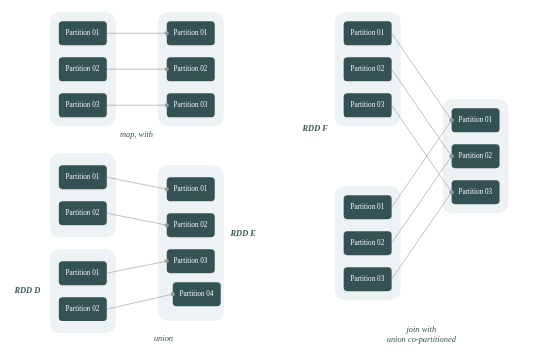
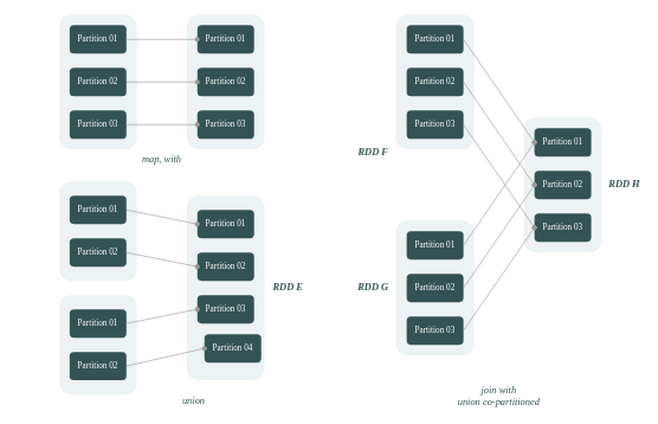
  <mxCell id="0" />
  <mxCell id="1" parent="0" />
  <mxCell id="2" value="" style="rounded=1;whiteSpace=wrap;html=1;fontFamily=Tahoma;fontSize=12;fontColor=#345253;strokeWidth=2;fillColor=#EDF2F4;strokeColor=none;" parent="1" vertex="1"><mxGeometry x="737" y="165" width="110" height="190" as="geometry" /></mxCell>
  <mxCell id="3" value="" style="rounded=1;whiteSpace=wrap;html=1;fontFamily=Tahoma;fontSize=12;fontColor=#345253;strokeWidth=2;fillColor=#EDF2F4;strokeColor=none;" parent="1" vertex="1"><mxGeometry x="262" y="275" width="110" height="260" as="geometry" /></mxCell>
  <mxCell id="4" value="" style="rounded=1;whiteSpace=wrap;html=1;fontFamily=Tahoma;fontSize=12;fontColor=#345253;strokeWidth=2;fillColor=#EDF2F4;strokeColor=none;" parent="1" vertex="1"><mxGeometry x="262" y="20" width="110" height="190" as="geometry" /></mxCell>
  <mxCell id="5" value="" style="rounded=1;whiteSpace=wrap;html=1;fontFamily=Tahoma;fontSize=12;fontColor=#345253;strokeWidth=2;fillColor=#EDF2F4;strokeColor=none;" parent="1" vertex="1"><mxGeometry x="82" y="20" width="110" height="190" as="geometry" /></mxCell>
  <mxCell id="6" value="&lt;font color=&quot;#ffffff&quot;&gt;Partition 01&lt;/font&gt;" style="rounded=1;whiteSpace=wrap;html=1;fontFamily=Tahoma;fontSize=12;fontColor=#345253;strokeWidth=2;fillColor=#345253;strokeColor=none;" parent="1" vertex="1"><mxGeometry x="97" y="35" width="80" height="40" as="geometry" /></mxCell>
  <mxCell id="7" value="&lt;font color=&quot;#ffffff&quot;&gt;Partition 02&lt;/font&gt;" style="rounded=1;whiteSpace=wrap;html=1;fontFamily=Tahoma;fontSize=12;fontColor=#345253;strokeWidth=2;fillColor=#345253;strokeColor=none;" parent="1" vertex="1"><mxGeometry x="97" y="95" width="80" height="40" as="geometry" /></mxCell>
  <mxCell id="8" value="&lt;font color=&quot;#ffffff&quot;&gt;Partition 03&lt;/font&gt;" style="rounded=1;whiteSpace=wrap;html=1;fontFamily=Tahoma;fontSize=12;fontColor=#345253;strokeWidth=2;fillColor=#345253;strokeColor=none;" parent="1" vertex="1"><mxGeometry x="97" y="155" width="80" height="40" as="geometry" /></mxCell>
  <mxCell id="9" value="&lt;font color=&quot;#ffffff&quot;&gt;Partition 01&lt;/font&gt;" style="rounded=1;whiteSpace=wrap;html=1;fontFamily=Tahoma;fontSize=12;fontColor=#345253;strokeWidth=2;fillColor=#345253;strokeColor=none;" parent="1" vertex="1"><mxGeometry x="277" y="35" width="80" height="40" as="geometry" /></mxCell>
  <mxCell id="10" value="&lt;font color=&quot;#ffffff&quot;&gt;Partition 02&lt;/font&gt;" style="rounded=1;whiteSpace=wrap;html=1;fontFamily=Tahoma;fontSize=12;fontColor=#345253;strokeWidth=2;fillColor=#345253;strokeColor=none;" parent="1" vertex="1"><mxGeometry x="277" y="95" width="80" height="40" as="geometry" /></mxCell>
  <mxCell id="11" value="&lt;font color=&quot;#ffffff&quot;&gt;Partition 03&lt;/font&gt;" style="rounded=1;whiteSpace=wrap;html=1;fontFamily=Tahoma;fontSize=12;fontColor=#345253;strokeWidth=2;fillColor=#345253;strokeColor=none;" parent="1" vertex="1"><mxGeometry x="277" y="155" width="80" height="40" as="geometry" /></mxCell>
  <mxCell id="12" value="map, with" style="text;html=1;strokeColor=none;fillColor=none;align=center;verticalAlign=middle;whiteSpace=wrap;rounded=0;fontFamily=Tahoma;fontSize=14;fontColor=#345253;fontStyle=2" parent="1" vertex="1"><mxGeometry x="192" y="215" width="70" height="20" as="geometry" /></mxCell>
  <mxCell id="13" value="" style="rounded=1;whiteSpace=wrap;html=1;fontFamily=Tahoma;fontSize=12;fontColor=#345253;strokeWidth=2;fillColor=#EDF2F4;strokeColor=none;" parent="1" vertex="1"><mxGeometry x="82" y="255" width="110" height="140" as="geometry" /></mxCell>
  <mxCell id="14" value="&lt;font color=&quot;#ffffff&quot;&gt;Partition 01&lt;/font&gt;" style="rounded=1;whiteSpace=wrap;html=1;fontFamily=Tahoma;fontSize=12;fontColor=#345253;strokeWidth=2;fillColor=#345253;strokeColor=none;" parent="1" vertex="1"><mxGeometry x="97" y="275" width="80" height="40" as="geometry" /></mxCell>
  <mxCell id="15" value="&lt;font color=&quot;#ffffff&quot;&gt;Partition 02&lt;/font&gt;" style="rounded=1;whiteSpace=wrap;html=1;fontFamily=Tahoma;fontSize=12;fontColor=#345253;strokeWidth=2;fillColor=#345253;strokeColor=none;" parent="1" vertex="1"><mxGeometry x="97" y="335" width="80" height="40" as="geometry" /></mxCell>
  <mxCell id="16" value="" style="rounded=1;whiteSpace=wrap;html=1;fontFamily=Tahoma;fontSize=12;fontColor=#345253;strokeWidth=2;fillColor=#EDF2F4;strokeColor=none;" parent="1" vertex="1"><mxGeometry x="82" y="415" width="110" height="140" as="geometry" /></mxCell>
  <mxCell id="17" value="&lt;font color=&quot;#ffffff&quot;&gt;Partition 01&lt;/font&gt;" style="rounded=1;whiteSpace=wrap;html=1;fontFamily=Tahoma;fontSize=12;fontColor=#345253;strokeWidth=2;fillColor=#345253;strokeColor=none;" parent="1" vertex="1"><mxGeometry x="97" y="435" width="80" height="40" as="geometry" /></mxCell>
  <mxCell id="18" value="&lt;font color=&quot;#ffffff&quot;&gt;Partition 02&lt;/font&gt;" style="rounded=1;whiteSpace=wrap;html=1;fontFamily=Tahoma;fontSize=12;fontColor=#345253;strokeWidth=2;fillColor=#345253;strokeColor=none;" parent="1" vertex="1"><mxGeometry x="97" y="495" width="80" height="40" as="geometry" /></mxCell>
  <mxCell id="19" value="&lt;font color=&quot;#ffffff&quot;&gt;Partition 01&lt;/font&gt;" style="rounded=1;whiteSpace=wrap;html=1;fontFamily=Tahoma;fontSize=12;fontColor=#345253;strokeWidth=2;fillColor=#345253;strokeColor=none;" parent="1" vertex="1"><mxGeometry x="277" y="295" width="80" height="40" as="geometry" /></mxCell>
  <mxCell id="20" value="&lt;font color=&quot;#ffffff&quot;&gt;Partition 02&lt;/font&gt;" style="rounded=1;whiteSpace=wrap;html=1;fontFamily=Tahoma;fontSize=12;fontColor=#345253;strokeWidth=2;fillColor=#345253;strokeColor=none;" parent="1" vertex="1"><mxGeometry x="277" y="355" width="80" height="40" as="geometry" /></mxCell>
  <mxCell id="21" value="&lt;font color=&quot;#ffffff&quot;&gt;Partition 03&lt;/font&gt;" style="rounded=1;whiteSpace=wrap;html=1;fontFamily=Tahoma;fontSize=12;fontColor=#345253;strokeWidth=2;fillColor=#345253;strokeColor=none;" parent="1" vertex="1"><mxGeometry x="277" y="415" width="80" height="40" as="geometry" /></mxCell>
  <mxCell id="22" value="&lt;font color=&quot;#ffffff&quot;&gt;Partition 04&lt;/font&gt;" style="rounded=1;whiteSpace=wrap;html=1;fontFamily=Tahoma;fontSize=12;fontColor=#345253;strokeWidth=2;fillColor=#345253;strokeColor=none;" parent="1" vertex="1"><mxGeometry x="287" y="470" width="80" height="40" as="geometry" /></mxCell>
  <mxCell id="23" value="union" style="text;html=1;strokeColor=none;fillColor=none;align=center;verticalAlign=middle;whiteSpace=wrap;rounded=0;fontFamily=Tahoma;fontSize=14;fontColor=#345253;fontStyle=2" parent="1" vertex="1"><mxGeometry x="237" y="555" width="70" height="20" as="geometry" /></mxCell>
  <mxCell id="24" value="" style="rounded=1;whiteSpace=wrap;html=1;fontFamily=Tahoma;fontSize=12;fontColor=#345253;strokeWidth=2;fillColor=#EDF2F4;strokeColor=none;" parent="1" vertex="1"><mxGeometry x="557" y="20" width="110" height="190" as="geometry" /></mxCell>
  <mxCell id="25" value="&lt;font color=&quot;#ffffff&quot;&gt;Partition 01&lt;/font&gt;" style="rounded=1;whiteSpace=wrap;html=1;fontFamily=Tahoma;fontSize=12;fontColor=#345253;strokeWidth=2;fillColor=#345253;strokeColor=none;" parent="1" vertex="1"><mxGeometry x="572" y="35" width="80" height="40" as="geometry" /></mxCell>
  <mxCell id="26" value="&lt;font color=&quot;#ffffff&quot;&gt;Partition 02&lt;/font&gt;" style="rounded=1;whiteSpace=wrap;html=1;fontFamily=Tahoma;fontSize=12;fontColor=#345253;strokeWidth=2;fillColor=#345253;strokeColor=none;" parent="1" vertex="1"><mxGeometry x="572" y="95" width="80" height="40" as="geometry" /></mxCell>
  <mxCell id="27" value="&lt;font color=&quot;#ffffff&quot;&gt;Partition 03&lt;/font&gt;" style="rounded=1;whiteSpace=wrap;html=1;fontFamily=Tahoma;fontSize=12;fontColor=#345253;strokeWidth=2;fillColor=#345253;strokeColor=none;" parent="1" vertex="1"><mxGeometry x="572" y="155" width="80" height="40" as="geometry" /></mxCell>
  <mxCell id="28" value="" style="rounded=1;whiteSpace=wrap;html=1;fontFamily=Tahoma;fontSize=12;fontColor=#345253;strokeWidth=2;fillColor=#EDF2F4;strokeColor=none;" parent="1" vertex="1"><mxGeometry x="557" y="310" width="110" height="190" as="geometry" /></mxCell>
  <mxCell id="29" value="&lt;font color=&quot;#ffffff&quot;&gt;Partition 01&lt;/font&gt;" style="rounded=1;whiteSpace=wrap;html=1;fontFamily=Tahoma;fontSize=12;fontColor=#345253;strokeWidth=2;fillColor=#345253;strokeColor=none;" parent="1" vertex="1"><mxGeometry x="572" y="325" width="80" height="40" as="geometry" /></mxCell>
  <mxCell id="30" value="&lt;font color=&quot;#ffffff&quot;&gt;Partition 02&lt;/font&gt;" style="rounded=1;whiteSpace=wrap;html=1;fontFamily=Tahoma;fontSize=12;fontColor=#345253;strokeWidth=2;fillColor=#345253;strokeColor=none;" parent="1" vertex="1"><mxGeometry x="572" y="385" width="80" height="40" as="geometry" /></mxCell>
  <mxCell id="31" value="&lt;font color=&quot;#ffffff&quot;&gt;Partition 03&lt;/font&gt;" style="rounded=1;whiteSpace=wrap;html=1;fontFamily=Tahoma;fontSize=12;fontColor=#345253;strokeWidth=2;fillColor=#345253;strokeColor=none;" parent="1" vertex="1"><mxGeometry x="572" y="445" width="80" height="40" as="geometry" /></mxCell>
  <mxCell id="32" value="&lt;font color=&quot;#ffffff&quot;&gt;Partition 01&lt;/font&gt;" style="rounded=1;whiteSpace=wrap;html=1;fontFamily=Tahoma;fontSize=12;fontColor=#345253;strokeWidth=2;fillColor=#345253;strokeColor=none;" parent="1" vertex="1"><mxGeometry x="752" y="180" width="80" height="40" as="geometry" /></mxCell>
  <mxCell id="33" value="&lt;font color=&quot;#ffffff&quot;&gt;Partition 02&lt;/font&gt;" style="rounded=1;whiteSpace=wrap;html=1;fontFamily=Tahoma;fontSize=12;fontColor=#345253;strokeWidth=2;fillColor=#345253;strokeColor=none;" parent="1" vertex="1"><mxGeometry x="752" y="240" width="80" height="40" as="geometry" /></mxCell>
  <mxCell id="34" value="&lt;font color=&quot;#ffffff&quot;&gt;Partition 03&lt;/font&gt;" style="rounded=1;whiteSpace=wrap;html=1;fontFamily=Tahoma;fontSize=12;fontColor=#345253;strokeWidth=2;fillColor=#345253;strokeColor=none;" parent="1" vertex="1"><mxGeometry x="752" y="300" width="80" height="40" as="geometry" /></mxCell>
  <mxCell id="35" value="join with&lt;br&gt;union co-partitioned" style="text;html=1;strokeColor=none;fillColor=none;align=center;verticalAlign=middle;whiteSpace=wrap;rounded=0;fontFamily=Tahoma;fontSize=14;fontColor=#345253;fontStyle=2" parent="1" vertex="1"><mxGeometry x="627" y="540" width="150" height="35" as="geometry" /></mxCell>
- <mxCell id="36" value="&lt;b&gt;&lt;i&gt;RDD E&lt;/i&gt;&lt;/b&gt;" style="text;html=1;strokeColor=none;fillColor=none;align=center;verticalAlign=middle;whiteSpace=wrap;rounded=0;fontFamily=Tahoma;fontSize=14;fontColor=#345253;" parent="1" vertex="1"><mxGeometry x="380" y="380" width="50" height="20" as="geometry" /></mxCell>
+ <mxCell id="36" value="&lt;b&gt;&lt;i&gt;RDD E&lt;/i&gt;&lt;/b&gt;" style="text;html=1;strokeColor=none;fillColor=none;align=center;verticalAlign=middle;whiteSpace=wrap;rounded=0;fontFamily=Tahoma;fontSize=14;fontColor=#345253;" parent="1" vertex="1"><mxGeometry x="380" y="395" width="50" height="20" as="geometry" /></mxCell>
+ <mxCell id="37" value="&lt;b&gt;&lt;i&gt;RDD G&lt;/i&gt;&lt;/b&gt;" style="text;html=1;strokeColor=none;fillColor=none;align=center;verticalAlign=middle;whiteSpace=wrap;rounded=0;fontFamily=Tahoma;fontSize=14;fontColor=#345253;" parent="1" vertex="1"><mxGeometry x="500" y="395" width="50" height="20" as="geometry" /></mxCell>
  <mxCell id="38" value="&lt;b&gt;&lt;i&gt;RDD F&lt;/i&gt;&lt;/b&gt;" style="text;html=1;strokeColor=none;fillColor=none;align=center;verticalAlign=middle;whiteSpace=wrap;rounded=0;fontFamily=Tahoma;fontSize=14;fontColor=#345253;" parent="1" vertex="1"><mxGeometry x="500" y="205" width="50" height="20" as="geometry" /></mxCell>
- <mxCell id="40" value="&lt;b&gt;&lt;i&gt;RDD D&lt;/i&gt;&lt;/b&gt;" style="text;html=1;strokeColor=none;fillColor=none;align=center;verticalAlign=middle;whiteSpace=wrap;rounded=0;fontFamily=Tahoma;fontSize=14;fontColor=#345253;" parent="1" vertex="1"><mxGeometry x="20" y="475" width="50" height="20" as="geometry" /></mxCell>
+ <mxCell id="39" value="&lt;b&gt;&lt;i&gt;RDD H&lt;/i&gt;&lt;/b&gt;" style="text;html=1;strokeColor=none;fillColor=none;align=center;verticalAlign=middle;whiteSpace=wrap;rounded=0;fontFamily=Tahoma;fontSize=14;fontColor=#345253;" parent="1" vertex="1"><mxGeometry x="854" y="250" width="50" height="20" as="geometry" /></mxCell>
  <mxCell id="41" style="edgeStyle=none;rounded=0;orthogonalLoop=1;jettySize=auto;html=1;exitX=1;exitY=0.5;exitDx=0;exitDy=0;entryX=0;entryY=0.5;entryDx=0;entryDy=0;fontFamily=Tahoma;fontSize=14;fontColor=#345253;endArrow=oval;endFill=1;strokeWidth=1;strokeColor=#999999;" parent="1" source="6" target="9" edge="1"><mxGeometry relative="1" as="geometry" /></mxCell>
  <mxCell id="42" style="edgeStyle=none;rounded=0;orthogonalLoop=1;jettySize=auto;html=1;entryX=0;entryY=0.5;entryDx=0;entryDy=0;fontFamily=Tahoma;fontSize=14;fontColor=#345253;endArrow=oval;endFill=1;strokeWidth=1;strokeColor=#999999;" parent="1" source="7" target="10" edge="1"><mxGeometry relative="1" as="geometry" /></mxCell>
  <mxCell id="43" style="edgeStyle=none;rounded=0;orthogonalLoop=1;jettySize=auto;html=1;entryX=0;entryY=0.5;entryDx=0;entryDy=0;fontFamily=Tahoma;fontSize=14;fontColor=#345253;endArrow=oval;endFill=1;strokeWidth=1;strokeColor=#999999;" parent="1" source="8" target="11" edge="1"><mxGeometry relative="1" as="geometry" /></mxCell>
  <mxCell id="44" style="edgeStyle=none;rounded=0;orthogonalLoop=1;jettySize=auto;html=1;exitX=1;exitY=0.5;exitDx=0;exitDy=0;entryX=0;entryY=0.5;entryDx=0;entryDy=0;fontFamily=Tahoma;fontSize=14;fontColor=#345253;endArrow=oval;endFill=1;strokeColor=#999999;strokeWidth=1;" parent="1" source="14" target="19" edge="1"><mxGeometry relative="1" as="geometry" /></mxCell>
  <mxCell id="45" style="edgeStyle=none;rounded=0;orthogonalLoop=1;jettySize=auto;html=1;exitX=1;exitY=0.5;exitDx=0;exitDy=0;entryX=0;entryY=0.5;entryDx=0;entryDy=0;fontFamily=Tahoma;fontSize=14;fontColor=#345253;endArrow=oval;endFill=1;strokeColor=#999999;strokeWidth=1;" parent="1" source="15" target="20" edge="1"><mxGeometry relative="1" as="geometry" /></mxCell>
  <mxCell id="46" style="edgeStyle=none;rounded=0;orthogonalLoop=1;jettySize=auto;html=1;exitX=1;exitY=0.5;exitDx=0;exitDy=0;entryX=0;entryY=0.5;entryDx=0;entryDy=0;fontFamily=Tahoma;fontSize=14;fontColor=#345253;endArrow=oval;endFill=1;strokeColor=#999999;strokeWidth=1;" parent="1" source="17" target="21" edge="1"><mxGeometry relative="1" as="geometry" /></mxCell>
  <mxCell id="47" style="edgeStyle=none;rounded=0;orthogonalLoop=1;jettySize=auto;html=1;exitX=1;exitY=0.5;exitDx=0;exitDy=0;entryX=0;entryY=0.5;entryDx=0;entryDy=0;fontFamily=Tahoma;fontSize=14;fontColor=#345253;endArrow=oval;endFill=1;strokeColor=#999999;strokeWidth=1;" parent="1" source="18" target="22" edge="1"><mxGeometry relative="1" as="geometry" /></mxCell>
  <mxCell id="48" style="edgeStyle=none;rounded=0;orthogonalLoop=1;jettySize=auto;html=1;exitX=1;exitY=0.5;exitDx=0;exitDy=0;entryX=0;entryY=0.5;entryDx=0;entryDy=0;fontFamily=Tahoma;fontSize=14;fontColor=#345253;endArrow=oval;endFill=1;strokeColor=#999999;strokeWidth=1;" parent="1" source="25" target="32" edge="1"><mxGeometry relative="1" as="geometry" /></mxCell>
  <mxCell id="49" style="edgeStyle=none;rounded=0;orthogonalLoop=1;jettySize=auto;html=1;exitX=1;exitY=0.5;exitDx=0;exitDy=0;entryX=0;entryY=0.5;entryDx=0;entryDy=0;fontFamily=Tahoma;fontSize=14;fontColor=#345253;endArrow=oval;endFill=1;strokeColor=#999999;strokeWidth=1;" parent="1" source="26" target="33" edge="1"><mxGeometry relative="1" as="geometry" /></mxCell>
  <mxCell id="50" style="edgeStyle=none;rounded=0;orthogonalLoop=1;jettySize=auto;html=1;exitX=1;exitY=0.5;exitDx=0;exitDy=0;entryX=0;entryY=0.5;entryDx=0;entryDy=0;fontFamily=Tahoma;fontSize=14;fontColor=#345253;endArrow=oval;endFill=1;strokeColor=#999999;strokeWidth=1;" parent="1" source="27" target="34" edge="1"><mxGeometry relative="1" as="geometry" /></mxCell>
  <mxCell id="51" style="edgeStyle=none;rounded=0;orthogonalLoop=1;jettySize=auto;html=1;exitX=1;exitY=0.5;exitDx=0;exitDy=0;entryX=0;entryY=0.5;entryDx=0;entryDy=0;fontFamily=Tahoma;fontSize=14;fontColor=#345253;endArrow=oval;endFill=1;strokeColor=#999999;strokeWidth=1;" parent="1" source="29" target="32" edge="1"><mxGeometry relative="1" as="geometry" /></mxCell>
  <mxCell id="52" style="edgeStyle=none;rounded=0;orthogonalLoop=1;jettySize=auto;html=1;exitX=1;exitY=0.5;exitDx=0;exitDy=0;entryX=0;entryY=0.5;entryDx=0;entryDy=0;fontFamily=Tahoma;fontSize=14;fontColor=#345253;endArrow=oval;endFill=1;strokeColor=#999999;strokeWidth=1;" parent="1" source="30" target="33" edge="1"><mxGeometry relative="1" as="geometry" /></mxCell>
  <mxCell id="53" style="edgeStyle=none;rounded=0;orthogonalLoop=1;jettySize=auto;html=1;exitX=1;exitY=0.5;exitDx=0;exitDy=0;entryX=0;entryY=0.5;entryDx=0;entryDy=0;fontFamily=Tahoma;fontSize=14;fontColor=#345253;endArrow=oval;endFill=1;strokeColor=#999999;strokeWidth=1;" parent="1" source="31" target="34" edge="1"><mxGeometry relative="1" as="geometry" /></mxCell>
